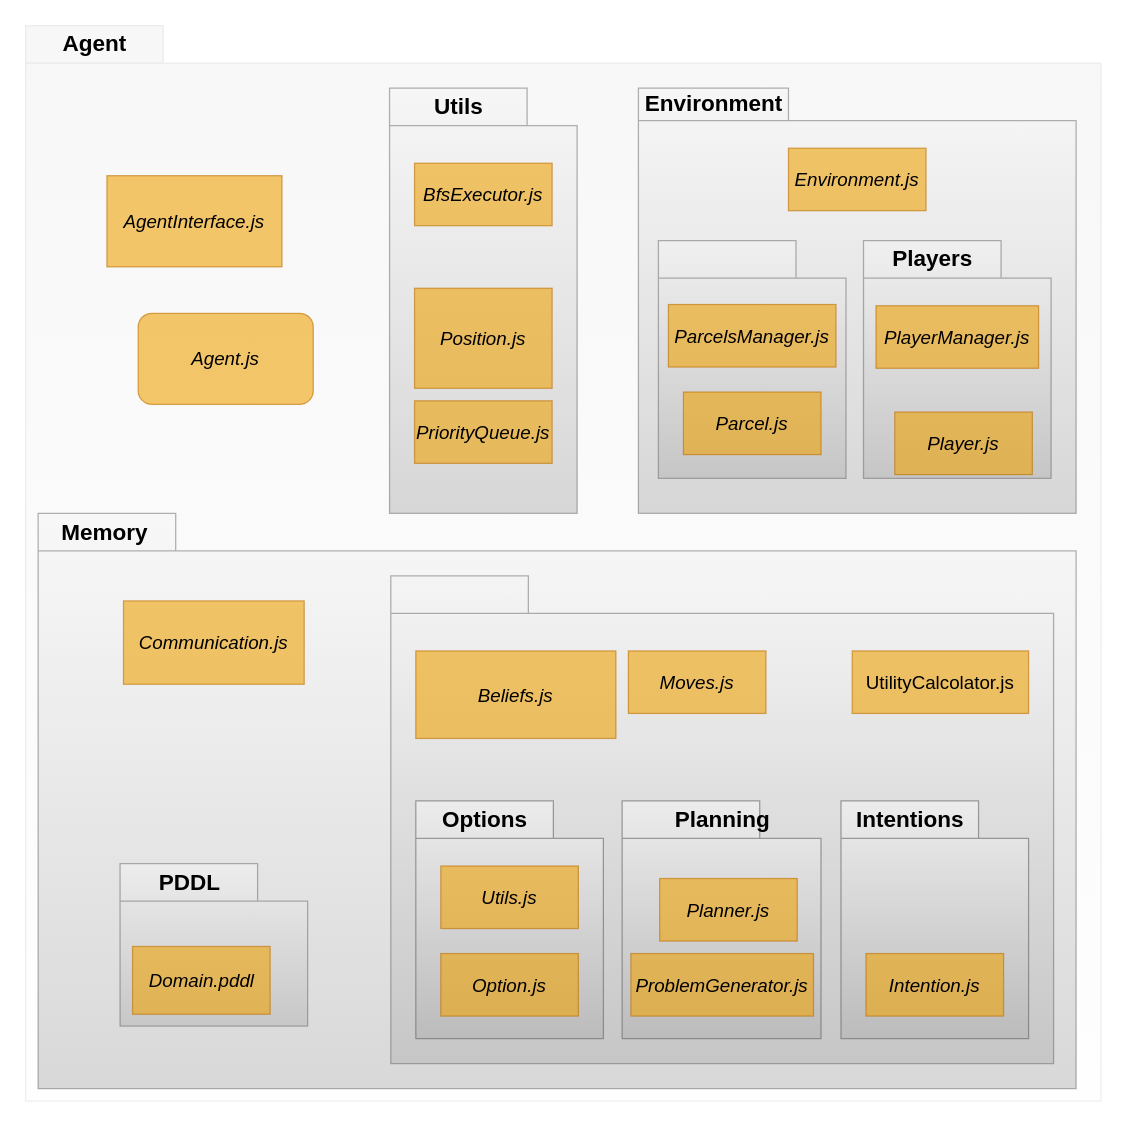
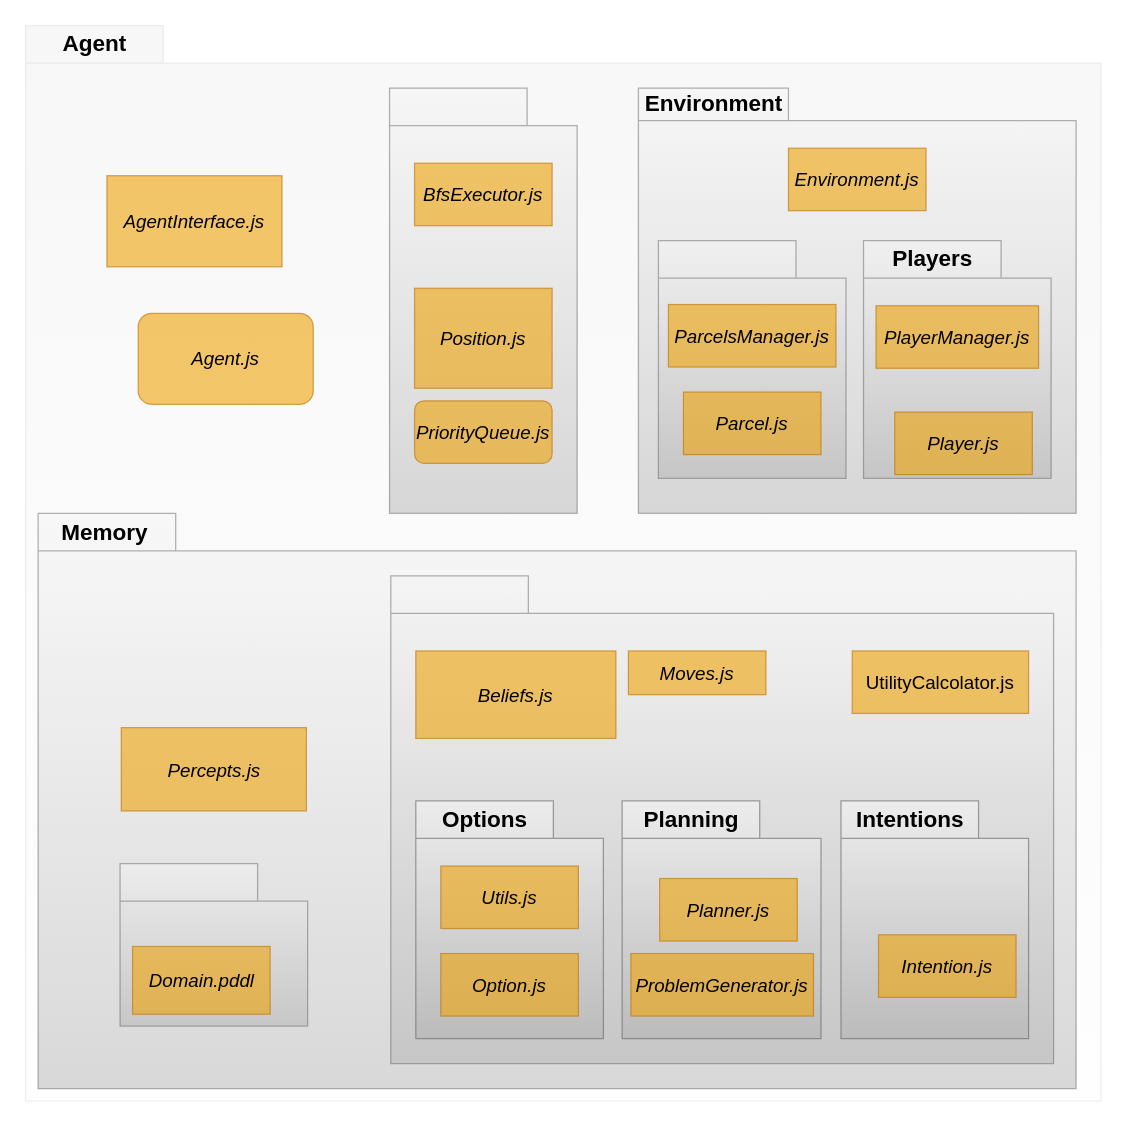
  <mxCell id="0" />
  <mxCell id="1" parent="0" />
  <mxCell id="2" value="" style="shape=folder;fontStyle=1;spacingTop=10;tabWidth=110;tabHeight=30;tabPosition=left;html=1;whiteSpace=wrap;fillColor=#f5f5f5;strokeColor=#666666;gradientDirection=north;opacity=10;gradientColor=#b3b3b3;" vertex="1" parent="1"><mxGeometry x="20" y="20" width="860" height="860" as="geometry" /></mxCell>
  <mxCell id="3" value="&lt;font style=&quot;font-size: 18px;&quot;&gt;Agent&lt;/font&gt;" style="text;align=center;fontStyle=1;verticalAlign=middle;spacingLeft=3;spacingRight=3;strokeColor=none;rotatable=0;points=[[0,0.5],[1,0.5]];portConstraint=eastwest;html=1;" vertex="1" parent="1"><mxGeometry x="20" y="20" width="110" height="30" as="geometry" /></mxCell>
  <mxCell id="4" value="&lt;font style=&quot;font-size: 15px;&quot;&gt;&lt;i&gt;Agent.js&lt;/i&gt;&lt;/font&gt;" style="html=1;whiteSpace=wrap;fillColor=#f0a30a;strokeColor=#BD7000;opacity=60;fontColor=#000000;rounded=1;" vertex="1" parent="1"><mxGeometry x="110" y="250" width="140" height="72.88" as="geometry" /></mxCell>
  <mxCell id="5" value="&lt;font style=&quot;font-size: 15px;&quot;&gt;&lt;i&gt;AgentInterface.js&lt;/i&gt;&lt;/font&gt;" style="html=1;whiteSpace=wrap;fillColor=#f0a30a;strokeColor=#BD7000;opacity=60;fontColor=#000000;" vertex="1" parent="1"><mxGeometry x="85" y="140" width="140" height="72.88" as="geometry" /></mxCell>
  <mxCell id="6" value="" style="shape=folder;fontStyle=1;spacingTop=10;tabWidth=120;tabHeight=26;tabPosition=left;html=1;whiteSpace=wrap;fillColor=#f5f5f5;strokeColor=#666666;gradientColor=#b3b3b3;opacity=50;" vertex="1" parent="1"><mxGeometry x="510" y="70" width="350" height="340" as="geometry" /></mxCell>
  <mxCell id="7" value="&lt;font style=&quot;font-size: 15px;&quot;&gt;&lt;i&gt;Environment.js&lt;/i&gt;&lt;/font&gt;" style="html=1;whiteSpace=wrap;fillColor=#f0a30a;strokeColor=#BD7000;opacity=60;fontColor=#000000;" vertex="1" parent="1"><mxGeometry x="630" y="118" width="110" height="50" as="geometry" /></mxCell>
  <mxCell id="8" value="&lt;font style=&quot;font-size: 18px;&quot;&gt;Environment&lt;/font&gt;" style="text;align=center;fontStyle=1;verticalAlign=middle;spacingLeft=3;spacingRight=3;strokeColor=none;rotatable=0;points=[[0,0.5],[1,0.5]];portConstraint=eastwest;html=1;" vertex="1" parent="1"><mxGeometry x="499" y="73" width="142" height="20" as="geometry" /></mxCell>
  <mxCell id="9" value="" style="shape=folder;fontStyle=1;spacingTop=10;tabWidth=110;tabHeight=30;tabPosition=left;html=1;whiteSpace=wrap;fillColor=#f5f5f5;strokeColor=#666666;gradientColor=#b3b3b3;opacity=50;" vertex="1" parent="1"><mxGeometry x="311" y="70" width="150" height="340" as="geometry" /></mxCell>
- <mxCell id="10" value="&lt;font style=&quot;font-size: 18px;&quot;&gt;Utils&lt;/font&gt;" style="text;align=center;fontStyle=1;verticalAlign=middle;spacingLeft=3;spacingRight=3;strokeColor=none;rotatable=0;points=[[0,0.5],[1,0.5]];portConstraint=eastwest;html=1;" vertex="1" parent="1"><mxGeometry x="311" y="72" width="110" height="26" as="geometry" /></mxCell>
  <mxCell id="11" value="&lt;font style=&quot;font-size: 15px;&quot;&gt;&lt;i&gt;Position.js&lt;/i&gt;&lt;/font&gt;" style="html=1;whiteSpace=wrap;fillColor=#f0a30a;strokeColor=#BD7000;opacity=60;fontColor=#000000;" vertex="1" parent="1"><mxGeometry x="331" y="230" width="110" height="80" as="geometry" /></mxCell>
  <mxCell id="12" value="&lt;font style=&quot;font-size: 15px;&quot;&gt;&lt;i&gt;BfsExecutor.js&lt;/i&gt;&lt;/font&gt;" style="html=1;whiteSpace=wrap;fillColor=#f0a30a;strokeColor=#BD7000;opacity=60;fontColor=#000000;" vertex="1" parent="1"><mxGeometry x="331" y="130" width="110" height="50" as="geometry" /></mxCell>
- <mxCell id="13" value="&lt;font style=&quot;font-size: 15px;&quot;&gt;&lt;i&gt;PriorityQueue.js&lt;/i&gt;&lt;/font&gt;" style="html=1;whiteSpace=wrap;fillColor=#f0a30a;strokeColor=#BD7000;opacity=60;fontColor=#000000;" vertex="1" parent="1"><mxGeometry x="331" y="320" width="110" height="50" as="geometry" /></mxCell>
+ <mxCell id="13" value="&lt;font style=&quot;font-size: 15px;&quot;&gt;&lt;i&gt;PriorityQueue.js&lt;/i&gt;&lt;/font&gt;" style="html=1;whiteSpace=wrap;fillColor=#f0a30a;strokeColor=#BD7000;opacity=60;fontColor=#000000;rounded=1;" vertex="1" parent="1"><mxGeometry x="331" y="320" width="110" height="50" as="geometry" /></mxCell>
  <mxCell id="14" value="" style="shape=folder;fontStyle=1;spacingTop=10;tabWidth=110;tabHeight=30;tabPosition=left;html=1;whiteSpace=wrap;fillColor=#f5f5f5;strokeColor=#666666;gradientColor=#b3b3b3;opacity=50;" vertex="1" parent="1"><mxGeometry x="526" y="192" width="150" height="190" as="geometry" /></mxCell>
  <mxCell id="15" value="&lt;font style=&quot;font-size: 15px;&quot;&gt;&lt;i&gt;Parcel.js&lt;/i&gt;&lt;/font&gt;" style="html=1;whiteSpace=wrap;fillColor=#f0a30a;strokeColor=#BD7000;opacity=60;fontColor=#000000;" vertex="1" parent="1"><mxGeometry x="546" y="313" width="110" height="50" as="geometry" /></mxCell>
  <mxCell id="16" value="&lt;font style=&quot;font-size: 15px;&quot;&gt;&lt;i&gt;ParcelsManager.js&lt;/i&gt;&lt;/font&gt;" style="html=1;whiteSpace=wrap;fillColor=#f0a30a;strokeColor=#BD7000;opacity=60;fontColor=#000000;" vertex="1" parent="1"><mxGeometry x="534" y="243" width="134" height="50" as="geometry" /></mxCell>
  <mxCell id="17" value="" style="shape=folder;fontStyle=1;spacingTop=10;tabWidth=110;tabHeight=30;tabPosition=left;html=1;whiteSpace=wrap;fillColor=#f5f5f5;strokeColor=#666666;gradientColor=#b3b3b3;opacity=50;" vertex="1" parent="1"><mxGeometry x="690" y="192" width="150" height="190" as="geometry" /></mxCell>
  <mxCell id="18" value="&lt;font style=&quot;font-size: 15px;&quot;&gt;&lt;i&gt;Player.js&lt;/i&gt;&lt;/font&gt;" style="html=1;whiteSpace=wrap;fillColor=#f0a30a;strokeColor=#BD7000;opacity=60;fontColor=#000000;" vertex="1" parent="1"><mxGeometry x="715" y="329" width="110" height="50" as="geometry" /></mxCell>
  <mxCell id="19" value="&lt;font style=&quot;font-size: 15px;&quot;&gt;&lt;i&gt;PlayerManager.js&lt;/i&gt;&lt;/font&gt;" style="html=1;whiteSpace=wrap;fillColor=#f0a30a;strokeColor=#BD7000;opacity=60;fontColor=#000000;" vertex="1" parent="1"><mxGeometry x="700" y="244" width="130" height="50" as="geometry" /></mxCell>
  <mxCell id="20" value="&lt;font style=&quot;font-size: 18px;&quot;&gt;Players&lt;/font&gt;" style="text;align=center;fontStyle=1;verticalAlign=middle;spacingLeft=3;spacingRight=3;strokeColor=none;rotatable=0;points=[[0,0.5],[1,0.5]];portConstraint=eastwest;html=1;" vertex="1" parent="1"><mxGeometry x="690" y="194" width="110" height="26" as="geometry" /></mxCell>
  <mxCell id="21" value="" style="shape=folder;fontStyle=1;spacingTop=10;tabWidth=110;tabHeight=30;tabPosition=left;html=1;whiteSpace=wrap;fillColor=#f5f5f5;strokeColor=#666666;gradientColor=#b3b3b3;opacity=50;" vertex="1" parent="1"><mxGeometry x="30" y="410" width="830" height="460" as="geometry" /></mxCell>
  <mxCell id="22" value="&lt;font style=&quot;font-size: 18px;&quot;&gt;Memory&lt;/font&gt;" style="text;align=center;fontStyle=1;verticalAlign=middle;spacingLeft=3;spacingRight=3;strokeColor=none;rotatable=0;points=[[0,0.5],[1,0.5]];portConstraint=eastwest;html=1;" vertex="1" parent="1"><mxGeometry x="28" y="412.67" width="110" height="27.33" as="geometry" /></mxCell>
- <mxCell id="23" value="&lt;font style=&quot;font-size: 15px;&quot;&gt;&lt;i&gt;Communication.js&lt;/i&gt;&lt;/font&gt;" style="html=1;whiteSpace=wrap;fillColor=#f0a30a;strokeColor=#BD7000;opacity=60;fontColor=#000000;" vertex="1" parent="1"><mxGeometry x="98.25" y="480" width="144.5" height="66.67" as="geometry" /></mxCell>
+ <mxCell id="24" value="&lt;font style=&quot;font-size: 15px;&quot;&gt;&lt;i&gt;Percepts.js&lt;/i&gt;&lt;/font&gt;" style="html=1;whiteSpace=wrap;fillColor=#f0a30a;strokeColor=#BD7000;opacity=60;fontColor=#000000;" vertex="1" parent="1"><mxGeometry x="96.5" y="581.33" width="148" height="66.67" as="geometry" /></mxCell>
  <mxCell id="25" value="" style="shape=folder;fontStyle=1;spacingTop=10;tabWidth=110;tabHeight=30;tabPosition=left;html=1;whiteSpace=wrap;fillColor=#f5f5f5;strokeColor=#666666;gradientColor=#b3b3b3;opacity=50;" vertex="1" parent="1"><mxGeometry x="312" y="460" width="530" height="390" as="geometry" /></mxCell>
  <mxCell id="26" value="&lt;font style=&quot;font-size: 15px;&quot;&gt;&lt;i&gt;Beliefs.js&lt;/i&gt;&lt;/font&gt;" style="html=1;whiteSpace=wrap;fillColor=#f0a30a;strokeColor=#BD7000;opacity=60;fontColor=#000000;" vertex="1" parent="1"><mxGeometry x="332" y="520" width="160" height="70" as="geometry" /></mxCell>
- <mxCell id="27" value="&lt;font style=&quot;font-size: 15px;&quot;&gt;&lt;i&gt;Moves.js&lt;/i&gt;&lt;/font&gt;" style="html=1;whiteSpace=wrap;fillColor=#f0a30a;strokeColor=#BD7000;opacity=60;fontColor=#000000;" vertex="1" parent="1"><mxGeometry x="502" y="520" width="110" height="50" as="geometry" /></mxCell>
+ <mxCell id="27" value="&lt;font style=&quot;font-size: 15px;&quot;&gt;&lt;i&gt;Moves.js&lt;/i&gt;&lt;/font&gt;" style="html=1;whiteSpace=wrap;fillColor=#f0a30a;strokeColor=#BD7000;opacity=60;fontColor=#000000;" vertex="1" parent="1"><mxGeometry x="502" y="520" width="110" height="35" as="geometry" /></mxCell>
  <mxCell id="28" value="&lt;font style=&quot;font-size: 15px;&quot;&gt;UtilityCalcolator.js&lt;/font&gt;" style="html=1;whiteSpace=wrap;fillColor=#f0a30a;strokeColor=#BD7000;opacity=60;fontColor=#000000;" vertex="1" parent="1"><mxGeometry x="681" y="520" width="141" height="50" as="geometry" /></mxCell>
  <mxCell id="29" value="" style="shape=folder;fontStyle=1;spacingTop=10;tabWidth=110;tabHeight=30;tabPosition=left;html=1;whiteSpace=wrap;strokeColor=#666666;fillColor=#f5f5f5;gradientColor=#b3b3b3;opacity=60;" vertex="1" parent="1"><mxGeometry x="497" y="640" width="159" height="190" as="geometry" /></mxCell>
  <mxCell id="30" value="&lt;font style=&quot;font-size: 15px;&quot;&gt;&lt;i&gt;ProblemGenerator.js&lt;/i&gt;&lt;/font&gt;" style="html=1;whiteSpace=wrap;fillColor=#f0a30a;strokeColor=#BD7000;opacity=60;fontColor=#000000;" vertex="1" parent="1"><mxGeometry x="504" y="762" width="146" height="50" as="geometry" /></mxCell>
  <mxCell id="31" value="&lt;font style=&quot;font-size: 15px;&quot;&gt;&lt;i&gt;Planner.js&lt;/i&gt;&lt;/font&gt;" style="html=1;whiteSpace=wrap;fillColor=#f0a30a;strokeColor=#BD7000;opacity=60;fontColor=#000000;" vertex="1" parent="1"><mxGeometry x="527" y="702" width="110" height="50" as="geometry" /></mxCell>
- <mxCell id="32" value="&lt;font style=&quot;font-size: 18px;&quot;&gt;Planning&lt;/font&gt;" style="text;align=center;fontStyle=1;verticalAlign=middle;spacingLeft=3;spacingRight=3;strokeColor=none;rotatable=0;points=[[0,0.5],[1,0.5]];portConstraint=eastwest;html=1;" vertex="1" parent="1"><mxGeometry x="522" y="642" width="110" height="26" as="geometry" /></mxCell>
+ <mxCell id="32" value="&lt;font style=&quot;font-size: 18px;&quot;&gt;Planning&lt;/font&gt;" style="text;align=center;fontStyle=1;verticalAlign=middle;spacingLeft=3;spacingRight=3;strokeColor=none;rotatable=0;points=[[0,0.5],[1,0.5]];portConstraint=eastwest;html=1;" vertex="1" parent="1"><mxGeometry x="497" y="642" width="110" height="26" as="geometry" /></mxCell>
  <mxCell id="33" value="" style="shape=folder;fontStyle=1;spacingTop=10;tabWidth=110;tabHeight=30;tabPosition=left;html=1;whiteSpace=wrap;strokeColor=#666666;fillColor=#f5f5f5;gradientColor=#b3b3b3;opacity=60;" vertex="1" parent="1"><mxGeometry x="332" y="640" width="150" height="190" as="geometry" /></mxCell>
  <mxCell id="34" value="&lt;font style=&quot;font-size: 15px;&quot;&gt;&lt;i&gt;Option.js&lt;/i&gt;&lt;/font&gt;" style="html=1;whiteSpace=wrap;fillColor=#f0a30a;strokeColor=#BD7000;opacity=60;fontColor=#000000;" vertex="1" parent="1"><mxGeometry x="352" y="762" width="110" height="50" as="geometry" /></mxCell>
  <mxCell id="35" value="&lt;font style=&quot;font-size: 15px;&quot;&gt;&lt;i&gt;Utils.js&lt;/i&gt;&lt;/font&gt;" style="html=1;whiteSpace=wrap;fillColor=#f0a30a;strokeColor=#BD7000;opacity=60;fontColor=#000000;" vertex="1" parent="1"><mxGeometry x="352" y="692" width="110" height="50" as="geometry" /></mxCell>
  <mxCell id="36" value="&lt;font style=&quot;font-size: 18px;&quot;&gt;Options&lt;/font&gt;" style="text;align=center;fontStyle=1;verticalAlign=middle;spacingLeft=3;spacingRight=3;strokeColor=none;rotatable=0;points=[[0,0.5],[1,0.5]];portConstraint=eastwest;html=1;" vertex="1" parent="1"><mxGeometry x="332" y="642" width="110" height="26" as="geometry" /></mxCell>
  <mxCell id="37" value="" style="shape=folder;fontStyle=1;spacingTop=10;tabWidth=110;tabHeight=30;tabPosition=left;html=1;whiteSpace=wrap;strokeColor=#666666;fillColor=#f5f5f5;gradientColor=#b3b3b3;opacity=60;" vertex="1" parent="1"><mxGeometry x="672" y="640" width="150" height="190" as="geometry" /></mxCell>
- <mxCell id="38" value="&lt;font style=&quot;font-size: 15px;&quot;&gt;&lt;i&gt;Intention.js&lt;/i&gt;&lt;/font&gt;" style="html=1;whiteSpace=wrap;fillColor=#f0a30a;strokeColor=#BD7000;opacity=60;fontColor=#000000;" vertex="1" parent="1"><mxGeometry x="692" y="762" width="110" height="50" as="geometry" /></mxCell>
+ <mxCell id="38" value="&lt;font style=&quot;font-size: 15px;&quot;&gt;&lt;i&gt;Intention.js&lt;/i&gt;&lt;/font&gt;" style="html=1;whiteSpace=wrap;fillColor=#f0a30a;strokeColor=#BD7000;opacity=60;fontColor=#000000;" vertex="1" parent="1"><mxGeometry x="702" y="747" width="110" height="50" as="geometry" /></mxCell>
  <mxCell id="39" value="&lt;font style=&quot;font-size: 18px;&quot;&gt;Intentions&lt;/font&gt;" style="text;align=center;fontStyle=1;verticalAlign=middle;spacingLeft=3;spacingRight=3;strokeColor=none;rotatable=0;points=[[0,0.5],[1,0.5]];portConstraint=eastwest;html=1;" vertex="1" parent="1"><mxGeometry x="672" y="642" width="110" height="26" as="geometry" /></mxCell>
  <mxCell id="40" value="" style="shape=folder;fontStyle=1;spacingTop=10;tabWidth=110;tabHeight=30;tabPosition=left;html=1;whiteSpace=wrap;fillColor=#f5f5f5;strokeColor=#666666;gradientColor=#b3b3b3;opacity=50;" vertex="1" parent="1"><mxGeometry x="95.5" y="690" width="150" height="130" as="geometry" /></mxCell>
  <mxCell id="41" value="&lt;font style=&quot;font-size: 15px;&quot;&gt;&lt;i&gt;Domain.pddl&lt;/i&gt;&lt;/font&gt;" style="html=1;whiteSpace=wrap;fillColor=#f0a30a;strokeColor=#BD7000;opacity=60;fontColor=#000000;" vertex="1" parent="1"><mxGeometry x="105.5" y="756.333" width="110" height="54.167" as="geometry" /></mxCell>
- <mxCell id="42" value="&lt;font style=&quot;font-size: 18px;&quot;&gt;PDDL&lt;/font&gt;" style="text;align=center;fontStyle=1;verticalAlign=middle;spacingLeft=3;spacingRight=3;strokeColor=none;rotatable=0;points=[[0,0.5],[1,0.5]];portConstraint=eastwest;html=1;" vertex="1" parent="1"><mxGeometry x="95.5" y="692.167" width="110" height="28.167" as="geometry" /></mxCell>
